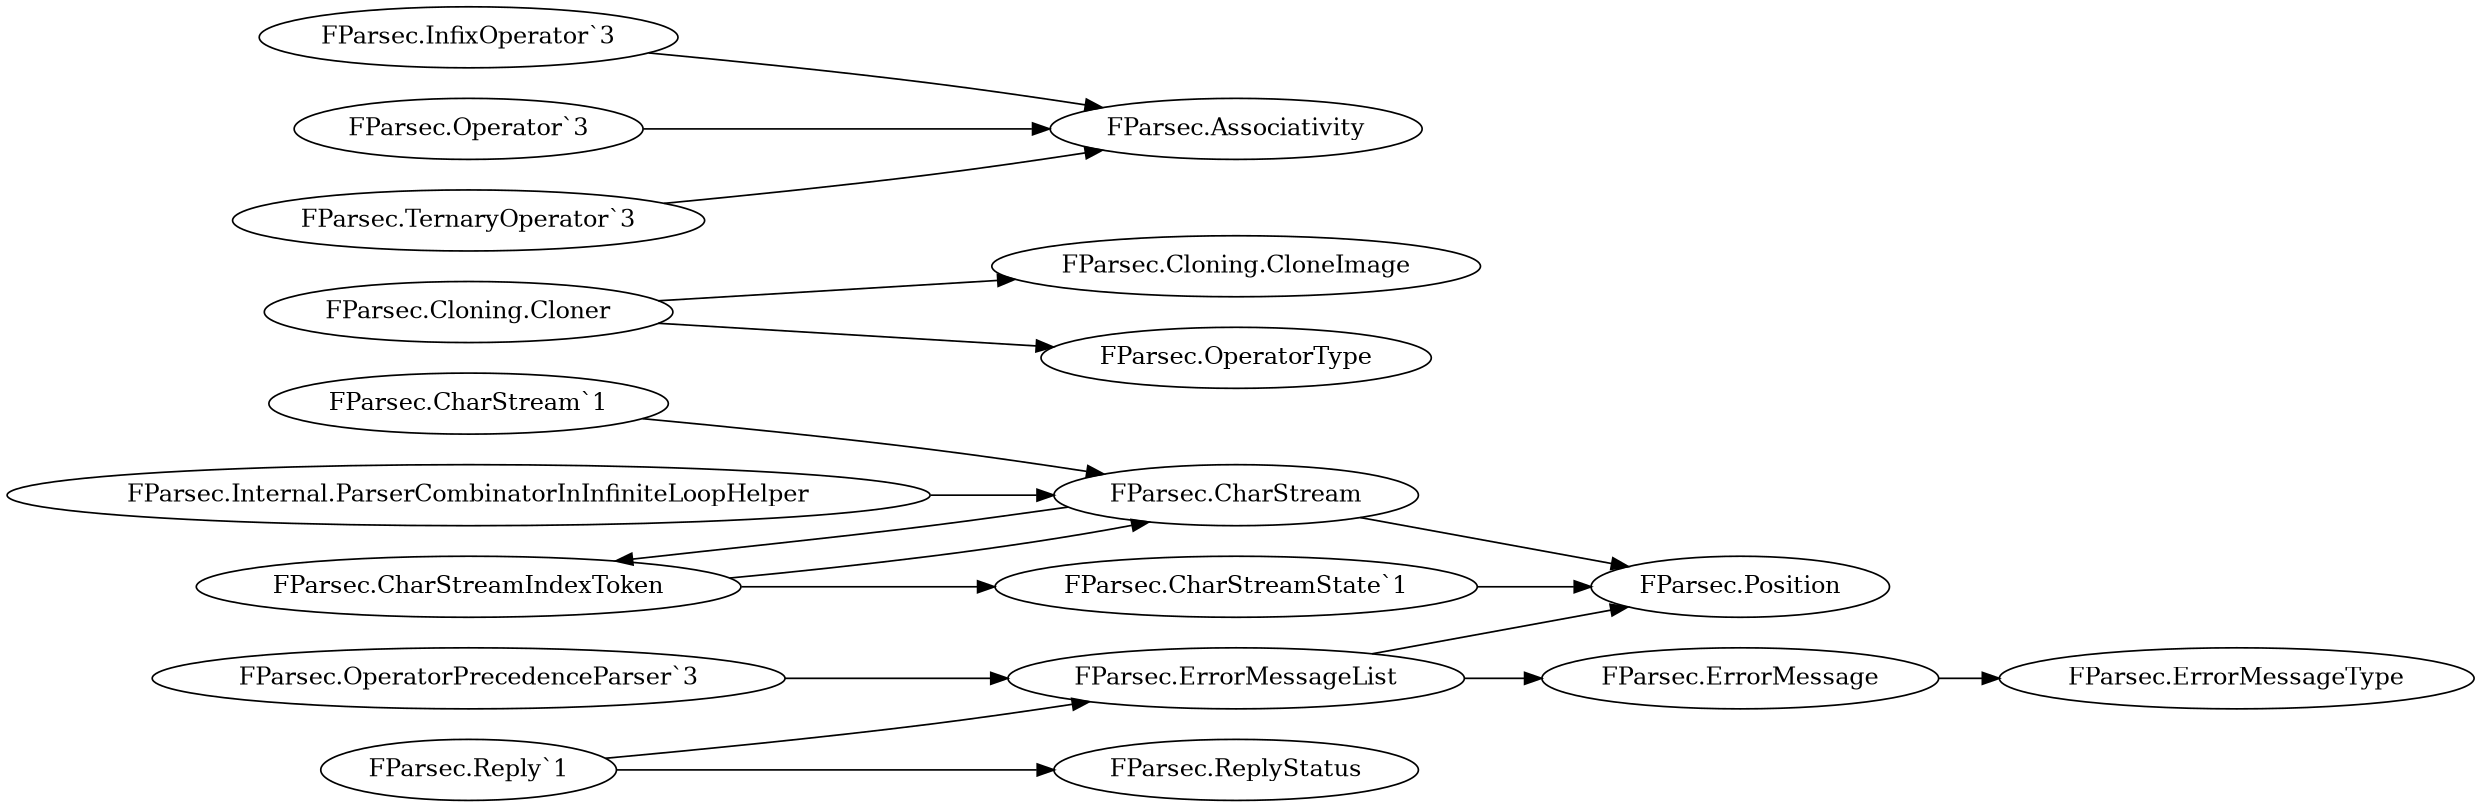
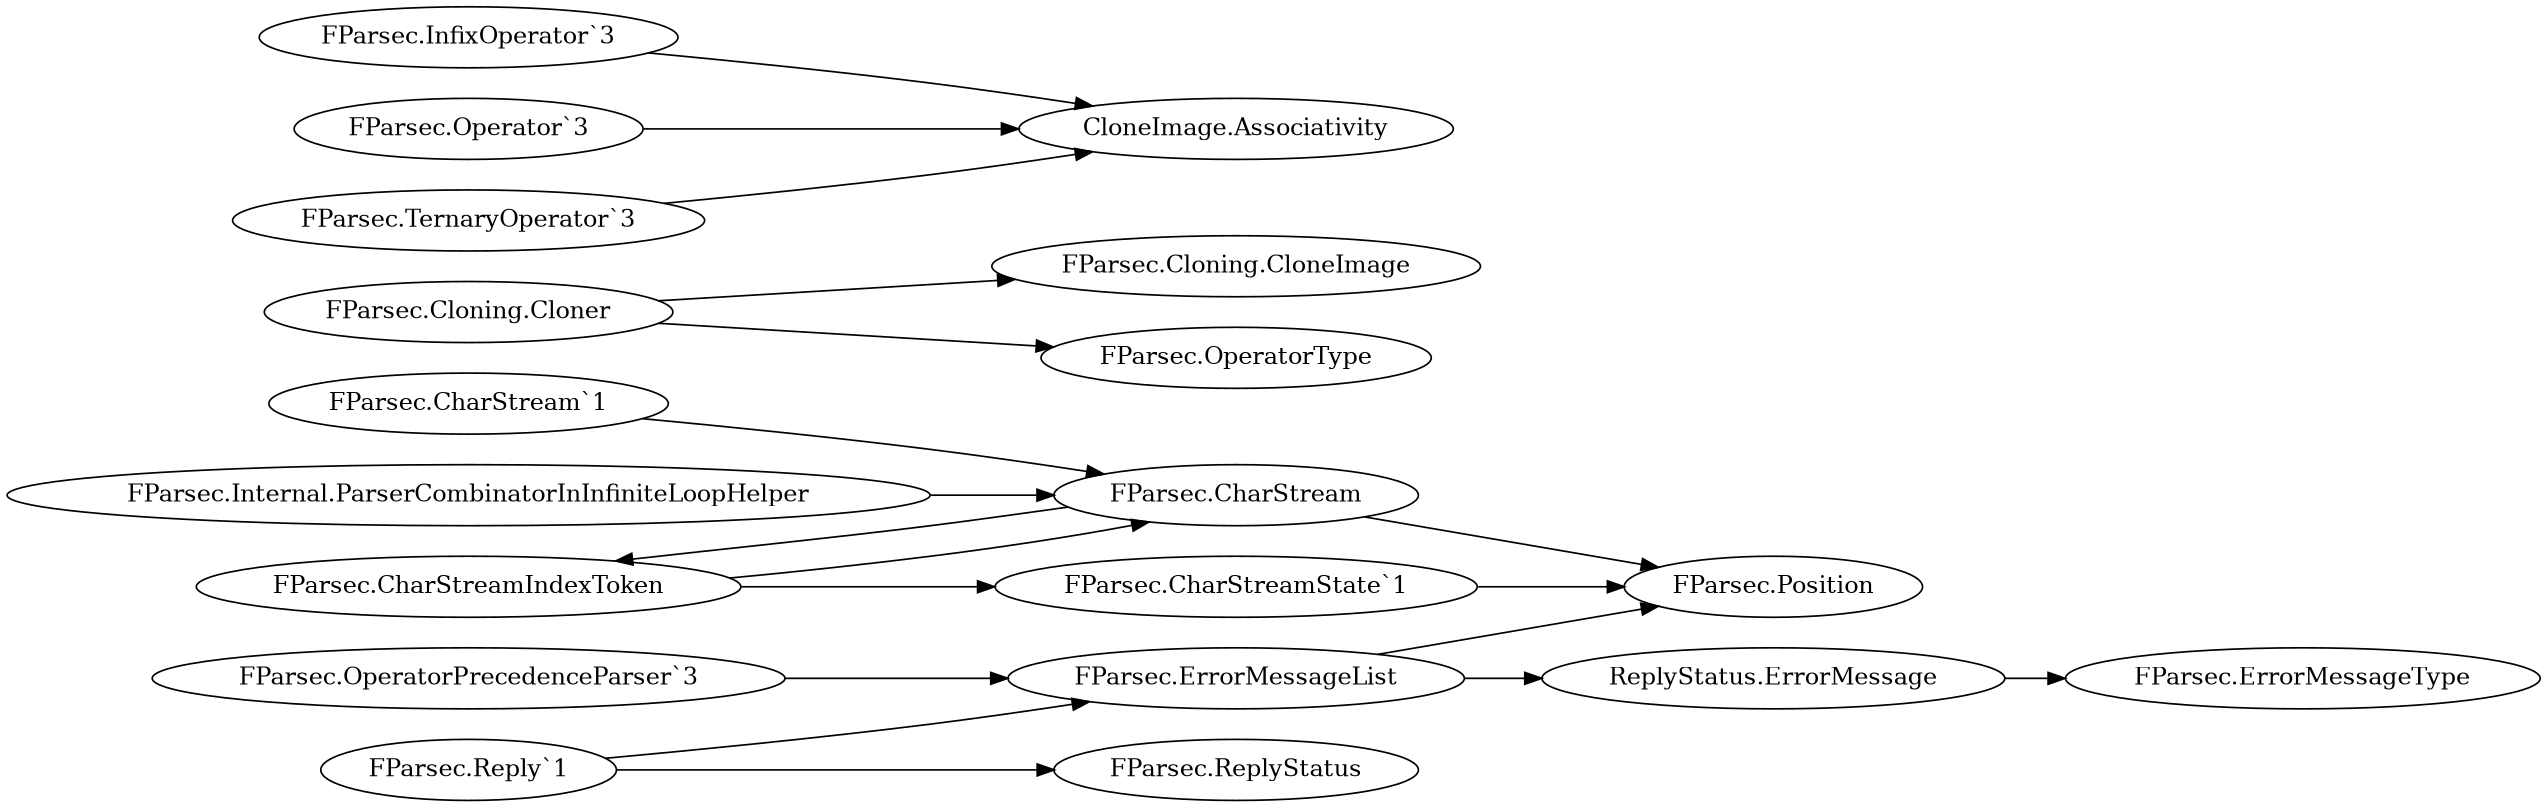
  digraph {
    fontsize=10
    rankdir=LR
    "FParsec.CharStreamIndexToken"
    "FParsec.Position"
    "FParsec.CharStream"
    "FParsec.Cloning.CloneImage"
    "FParsec.ErrorMessageType"
-   "FParsec.ErrorMessage"
-   "FParsec.Associativity"
+   "FParsec.ErrorMessage" [label="ReplyStatus.ErrorMessage"]
+   "FParsec.Associativity" [label="CloneImage.Associativity"]
    "FParsec.ErrorMessageList"
    "FParsec.OperatorType"
    "FParsec.ReplyStatus"
    "FParsec.CharStreamState`1"
    "FParsec.CharStream`1"
    "FParsec.Cloning.Cloner"
    "FParsec.InfixOperator`3"
    "FParsec.Internal.ParserCombinatorInInfiniteLoopHelper"
    "FParsec.OperatorPrecedenceParser`3"
    "FParsec.Operator`3"
    "FParsec.Reply`1"
    "FParsec.TernaryOperator`3"
    subgraph sub_1 {
      rank=none
      "FParsec.CharStreamIndexToken"
      "FParsec.Position"
    }
    subgraph sub_2 {
      rank=none
      "FParsec.CharStream"
    }
    subgraph sub_3 {
      rank=none
      "FParsec.CharStreamIndexToken"
      "FParsec.Position"
    }
    subgraph sub_4 {
      rank=none
      "FParsec.CharStream"
    }
    subgraph sub_5 {
      rank=none
      "FParsec.Cloning.CloneImage"
    }
    subgraph sub_6 {
      rank=none
      "FParsec.ErrorMessageType"
    }
    subgraph sub_7 {
      rank=none
      "FParsec.ErrorMessage"
    }
    subgraph sub_8 {
      rank=none
      "FParsec.Associativity"
    }
    subgraph sub_9 {
      rank=none
      "FParsec.CharStream"
    }
    subgraph sub_10 {
      rank=none
      "FParsec.Position"
      "FParsec.ErrorMessageList"
    }
    subgraph sub_11 {
      rank=none
      "FParsec.Associativity"
      "FParsec.OperatorType"
    }
    subgraph sub_12 {
      rank=none
      "FParsec.ErrorMessageList"
      "FParsec.ReplyStatus"
    }
    subgraph sub_13 {
      rank=none
      "FParsec.Associativity"
    }
    "FParsec.CharStreamIndexToken" -> "FParsec.CharStream"
    "FParsec.CharStreamIndexToken" -> "FParsec.CharStreamState`1"
    "FParsec.CharStream" -> "FParsec.CharStreamIndexToken"
    "FParsec.CharStream" -> "FParsec.Position"
    "FParsec.ErrorMessage" -> "FParsec.ErrorMessageType"
    "FParsec.ErrorMessageList" -> "FParsec.Position"
    "FParsec.ErrorMessageList" -> "FParsec.ErrorMessage"
    "FParsec.CharStreamState`1" -> "FParsec.Position"
    "FParsec.CharStream`1" -> "FParsec.CharStream"
    "FParsec.Cloning.Cloner" -> "FParsec.Cloning.CloneImage"
    "FParsec.Cloning.Cloner" -> "FParsec.OperatorType"
    "FParsec.InfixOperator`3" -> "FParsec.Associativity"
    "FParsec.Internal.ParserCombinatorInInfiniteLoopHelper" -> "FParsec.CharStream"
    "FParsec.OperatorPrecedenceParser`3" -> "FParsec.ErrorMessageList"
    "FParsec.Operator`3" -> "FParsec.Associativity"
    "FParsec.Reply`1" -> "FParsec.ErrorMessageList"
    "FParsec.Reply`1" -> "FParsec.ReplyStatus"
    "FParsec.TernaryOperator`3" -> "FParsec.Associativity"
  }
